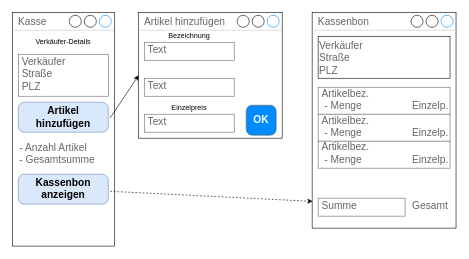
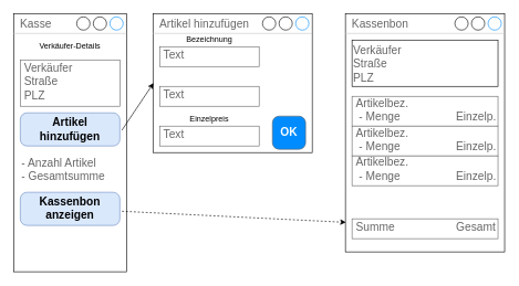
  <mxCell id="0" />
  <mxCell id="1" parent="0" />
  <mxCell id="2" value="Kasse" style="strokeWidth=1;shadow=0;dashed=0;align=center;html=1;shape=mxgraph.mockup.containers.window;align=left;verticalAlign=top;spacingLeft=8;strokeColor2=#008cff;strokeColor3=#c4c4c4;fontColor=#666666;mainText=;fontSize=17;labelBackgroundColor=none;" vertex="1" parent="1"><mxGeometry x="20" y="20" width="170" height="390" as="geometry" /></mxCell>
  <mxCell id="3" value="Verkäufer&lt;br&gt;Straße&lt;br&gt;PLZ" style="strokeWidth=1;shadow=0;dashed=0;align=center;html=1;shape=mxgraph.mockup.text.textBox;fontColor=#666666;align=left;fontSize=17;spacingLeft=4;spacingTop=-3;strokeColor=#666666;mainText=;verticalAlign=top;" vertex="1" parent="1"><mxGeometry x="30" y="90" width="150" height="70" as="geometry" /></mxCell>
  <mxCell id="4" value="Verkäufer-Details" style="text;html=1;strokeColor=none;fillColor=none;align=center;verticalAlign=middle;whiteSpace=wrap;rounded=0;" vertex="1" parent="1"><mxGeometry x="30" y="60" width="150" height="20" as="geometry" /></mxCell>
  <mxCell id="5" value="Artikel hinzufügen" style="strokeWidth=1;shadow=0;dashed=0;align=center;html=1;shape=mxgraph.mockup.buttons.button;mainText=;buttonStyle=round;fontSize=17;fontStyle=1;whiteSpace=wrap;fillColor=#dae8fc;strokeColor=#6c8ebf;" vertex="1" parent="1"><mxGeometry x="30" y="170" width="150" height="50" as="geometry" /></mxCell>
  <mxCell id="6" value="Kassenbon anzeigen" style="strokeWidth=1;shadow=0;dashed=0;align=center;html=1;shape=mxgraph.mockup.buttons.button;strokeColor=#6c8ebf;mainText=;buttonStyle=round;fontSize=17;fontStyle=1;fillColor=#dae8fc;whiteSpace=wrap;" vertex="1" parent="1"><mxGeometry x="30" y="290" width="150" height="50" as="geometry" /></mxCell>
  <mxCell id="7" value="- Anzahl Artikel&lt;br&gt;- Gesamtsumme" style="strokeWidth=1;shadow=0;dashed=0;align=center;html=1;shape=mxgraph.mockup.text.bulletedList;textColor=#666666;mainText=,,,,;textSize=17;bulletStyle=none;strokeColor=none;fillColor=none;align=left;verticalAlign=top;fontSize=17;fontColor=#666666;" vertex="1" parent="1"><mxGeometry x="30" y="230" width="150" height="50" as="geometry" /></mxCell>
  <mxCell id="8" value="Artikel hinzufügen" style="strokeWidth=1;shadow=0;dashed=0;align=center;html=1;shape=mxgraph.mockup.containers.window;align=left;verticalAlign=top;spacingLeft=8;strokeColor2=#008cff;strokeColor3=#c4c4c4;fontColor=#666666;mainText=;fontSize=17;labelBackgroundColor=none;" vertex="1" parent="1"><mxGeometry x="230" y="20" width="240" height="210" as="geometry" /></mxCell>
  <mxCell id="9" value="Text" style="strokeWidth=1;shadow=0;dashed=0;align=center;html=1;shape=mxgraph.mockup.text.textBox;fontColor=#666666;align=left;fontSize=17;spacingLeft=4;spacingTop=-3;strokeColor=#666666;mainText=" vertex="1" parent="1"><mxGeometry x="240" y="70" width="150" height="30" as="geometry" /></mxCell>
  <mxCell id="10" value="Text" style="strokeWidth=1;shadow=0;dashed=0;align=center;html=1;shape=mxgraph.mockup.text.textBox;fontColor=#666666;align=left;fontSize=17;spacingLeft=4;spacingTop=-3;strokeColor=#666666;mainText=" vertex="1" parent="1"><mxGeometry x="240" y="130" width="150" height="30" as="geometry" /></mxCell>
  <mxCell id="11" value="Text" style="strokeWidth=1;shadow=0;dashed=0;align=center;html=1;shape=mxgraph.mockup.text.textBox;fontColor=#666666;align=left;fontSize=17;spacingLeft=4;spacingTop=-3;strokeColor=#666666;mainText=" vertex="1" parent="1"><mxGeometry x="240" y="190" width="150" height="30" as="geometry" /></mxCell>
  <mxCell id="12" value="Bezeichnung" style="text;html=1;strokeColor=none;fillColor=none;align=center;verticalAlign=middle;whiteSpace=wrap;rounded=0;" vertex="1" parent="1"><mxGeometry x="240" y="50" width="150" height="20" as="geometry" /></mxCell>
  <mxCell id="13" value="Einzelpreis" style="text;html=1;strokeColor=none;fillColor=none;align=center;verticalAlign=middle;whiteSpace=wrap;rounded=0;" vertex="1" parent="1"><mxGeometry x="240" y="170" width="150" height="20" as="geometry" /></mxCell>
  <mxCell id="14" value="Kassenbon" style="strokeWidth=1;shadow=0;dashed=0;align=center;html=1;shape=mxgraph.mockup.containers.window;align=left;verticalAlign=top;spacingLeft=8;strokeColor2=#008cff;strokeColor3=#c4c4c4;fontColor=#666666;mainText=;fontSize=17;labelBackgroundColor=none;" vertex="1" parent="1"><mxGeometry x="520" y="20" width="240" height="360" as="geometry" /></mxCell>
  <mxCell id="15" value="Verkäufer&lt;br&gt;Straße&lt;br&gt;PLZ" style="strokeWidth=1;shadow=0;dashed=0;align=center;html=1;shape=mxgraph.mockup.text.bulletedList;textColor=#666666;mainText=,,,,;textSize=17;bulletStyle=none;fillColor=none;align=left;verticalAlign=top;fontSize=17;fontColor=#666666;" vertex="1" parent="1"><mxGeometry x="530" y="60" width="220" height="70" as="geometry" /></mxCell>
  <mxCell id="16" value="Artikelbez.&lt;br&gt;&amp;nbsp;- Menge&lt;span style=&quot;white-space: pre&quot;&gt;&#09;&lt;/span&gt;&lt;span style=&quot;white-space: pre&quot;&gt;&#09;&lt;/span&gt;&lt;span style=&quot;white-space: pre&quot;&gt;&#09;&lt;/span&gt;Einzelp." style="strokeWidth=1;shadow=0;dashed=0;align=center;html=1;shape=mxgraph.mockup.text.textBox;fontColor=#666666;align=left;fontSize=17;spacingLeft=4;spacingTop=-3;strokeColor=#666666;mainText=" vertex="1" parent="1"><mxGeometry x="530" y="145" width="220" height="45" as="geometry" /></mxCell>
  <mxCell id="17" value="Artikelbez.&lt;br&gt;&amp;nbsp;- Menge&lt;span style=&quot;white-space: pre&quot;&gt;&#09;&lt;/span&gt;&lt;span style=&quot;white-space: pre&quot;&gt;&#09;&lt;/span&gt;&lt;span style=&quot;white-space: pre&quot;&gt;&#09;&lt;/span&gt;Einzelp." style="strokeWidth=1;shadow=0;dashed=0;align=center;html=1;shape=mxgraph.mockup.text.textBox;fontColor=#666666;align=left;fontSize=17;spacingLeft=4;spacingTop=-3;strokeColor=#666666;mainText=" vertex="1" parent="1"><mxGeometry x="530" y="190" width="220" height="45" as="geometry" /></mxCell>
  <mxCell id="18" value="Artikelbez.&lt;br&gt;&amp;nbsp;- Menge&lt;span style=&quot;white-space: pre&quot;&gt;&#09;&lt;/span&gt;&lt;span style=&quot;white-space: pre&quot;&gt;&#09;&lt;/span&gt;&lt;span style=&quot;white-space: pre&quot;&gt;&#09;&lt;/span&gt;Einzelp." style="strokeWidth=1;shadow=0;dashed=0;align=center;html=1;shape=mxgraph.mockup.text.textBox;fontColor=#666666;align=left;fontSize=17;spacingLeft=4;spacingTop=-3;strokeColor=#666666;mainText=" vertex="1" parent="1"><mxGeometry x="530" y="235" width="220" height="45" as="geometry" /></mxCell>
- <mxCell id="19" value="Summe&lt;span style=&quot;white-space: pre&quot;&gt;&#09;&lt;/span&gt;&lt;span style=&quot;white-space: pre&quot;&gt;&#09;&lt;/span&gt;&lt;span style=&quot;white-space: pre&quot;&gt;&#09;&lt;/span&gt;Gesamt" style="strokeWidth=1;shadow=0;dashed=0;align=center;html=1;shape=mxgraph.mockup.text.textBox;fontColor=#666666;align=left;fontSize=17;spacingLeft=4;spacingTop=-3;strokeColor=#666666;mainText=" vertex="1" parent="1"><mxGeometry x="530" y="330" width="145" height="30" as="geometry" /></mxCell>
+ <mxCell id="19" value="Summe&lt;span style=&quot;white-space: pre&quot;&gt;&#09;&lt;/span&gt;&lt;span style=&quot;white-space: pre&quot;&gt;&#09;&lt;/span&gt;&lt;span style=&quot;white-space: pre&quot;&gt;&#09;&lt;/span&gt;Gesamt" style="strokeWidth=1;shadow=0;dashed=0;align=center;html=1;shape=mxgraph.mockup.text.textBox;fontColor=#666666;align=left;fontSize=17;spacingLeft=4;spacingTop=-3;strokeColor=#666666;mainText=" vertex="1" parent="1"><mxGeometry x="530" y="330" width="220" height="30" as="geometry" /></mxCell>
  <mxCell id="20" value="" style="endArrow=classic;html=1;exitX=1.021;exitY=0.572;exitDx=0;exitDy=0;exitPerimeter=0;entryX=0.003;entryY=0.876;entryDx=0;entryDy=0;entryPerimeter=0;dashed=1;" edge="1" parent="1" source="6" target="14"><mxGeometry width="50" height="50" relative="1" as="geometry"><mxPoint x="370" y="540" as="sourcePoint" /><mxPoint x="420" y="490" as="targetPoint" /></mxGeometry></mxCell>
  <mxCell id="21" value="" style="endArrow=classic;html=1;exitX=1.021;exitY=0.524;exitDx=0;exitDy=0;exitPerimeter=0;entryX=0.003;entryY=0.5;entryDx=0;entryDy=0;entryPerimeter=0;" edge="1" parent="1" source="5" target="8"><mxGeometry width="50" height="50" relative="1" as="geometry"><mxPoint x="370" y="340" as="sourcePoint" /><mxPoint x="420" y="290" as="targetPoint" /></mxGeometry></mxCell>
  <mxCell id="22" value="OK" style="strokeWidth=1;shadow=0;dashed=0;align=center;html=1;shape=mxgraph.mockup.buttons.button;strokeColor=#666666;fontColor=#ffffff;mainText=;buttonStyle=round;fontSize=17;fontStyle=1;fillColor=#008cff;whiteSpace=wrap;" vertex="1" parent="1"><mxGeometry x="410" y="175" width="50" height="50" as="geometry" /></mxCell>
